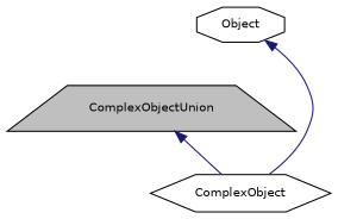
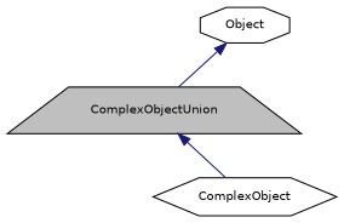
  digraph {
    node [color=black fillcolor=white fontname=Helvetica fontsize=10 style=filled]
    edge [color=midnightblue dir=back fontname=Helvetica fontsize=10 labelfontname=Helvetica labelfontsize=10 style=solid]
    n1 [fillcolor=grey75 fontcolor=black height=0.2 label=ComplexObjectUnion shape=trapezium width=0.4]
    n2 [height=0.2 label=ComplexObject shape=hexagon width=0.4]
    n3 [height=0.2 label=Object shape=octagon width=0.4]
    n1 -> n2
-   n3 -> n2
+   n3 -> n1
  }
